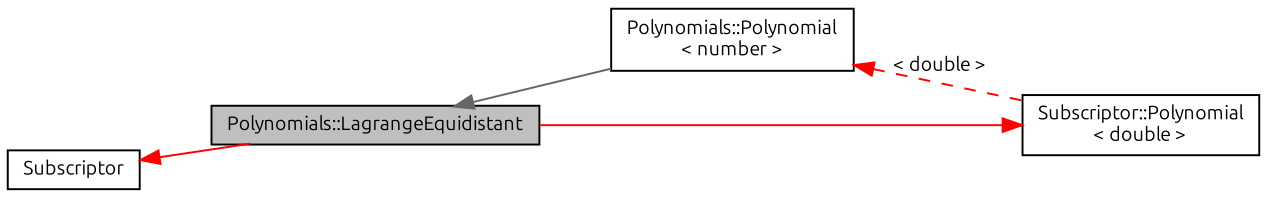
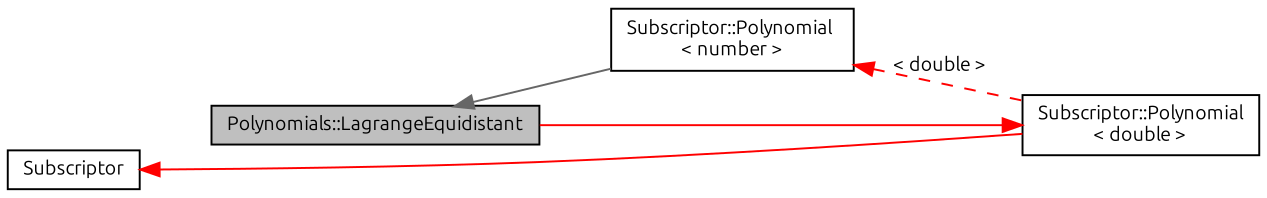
  digraph {
    fontname=Ubuntu
    rankdir=LR
    node [color=black fillcolor=white fontname=Ubuntu fontsize=10 shape=record style=filled]
    edge [color=red dir=back fontname=Ubuntu fontsize=10 labelfontname=Helvetica labelfontsize=10 style=solid]
    n1 [fillcolor=grey75 fontcolor=black height=0.2 label="Polynomials::LagrangeEquidistant" width=0.4]
-   n2 [height=0.2 label="Polynomials::Polynomial\l\< number \>" width=0.4]
+   n2 [height=0.2 label="Subscriptor::Polynomial\l\< number \>" width=0.4]
    n3 [height=0.2 label="Subscriptor::Polynomial\l\< double \>" width=0.4]
    n4 [height=0.2 label=Subscriptor width=0.4]
    n1 -> n2 [color=gray40]
    n2 -> n3 [label=" \< double \>" style=dashed]
    n3 -> n1
-   n4 -> n1
+   n4 -> n3
  }
